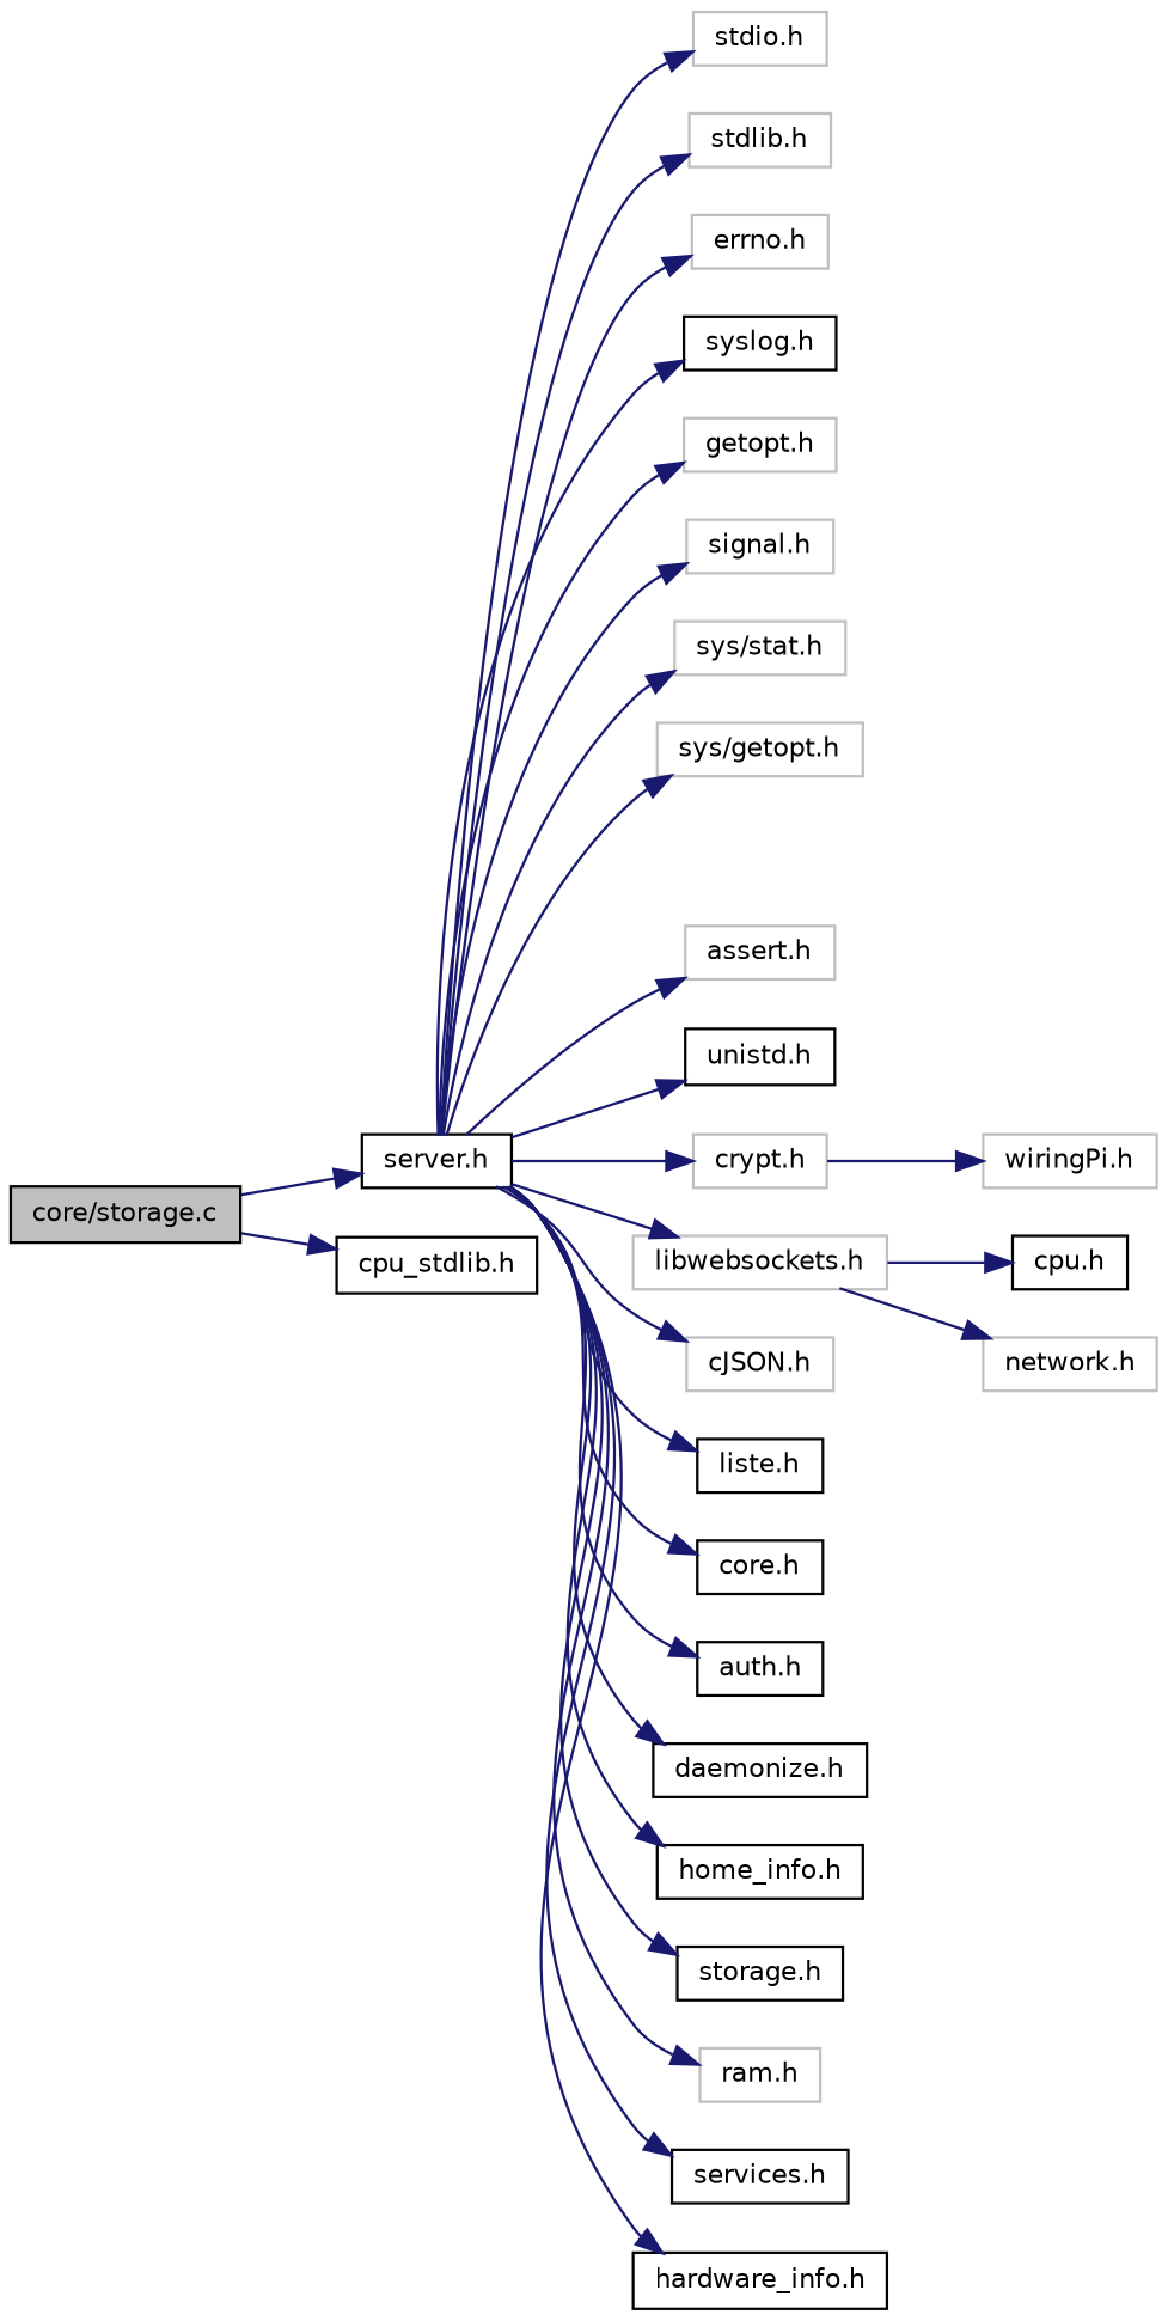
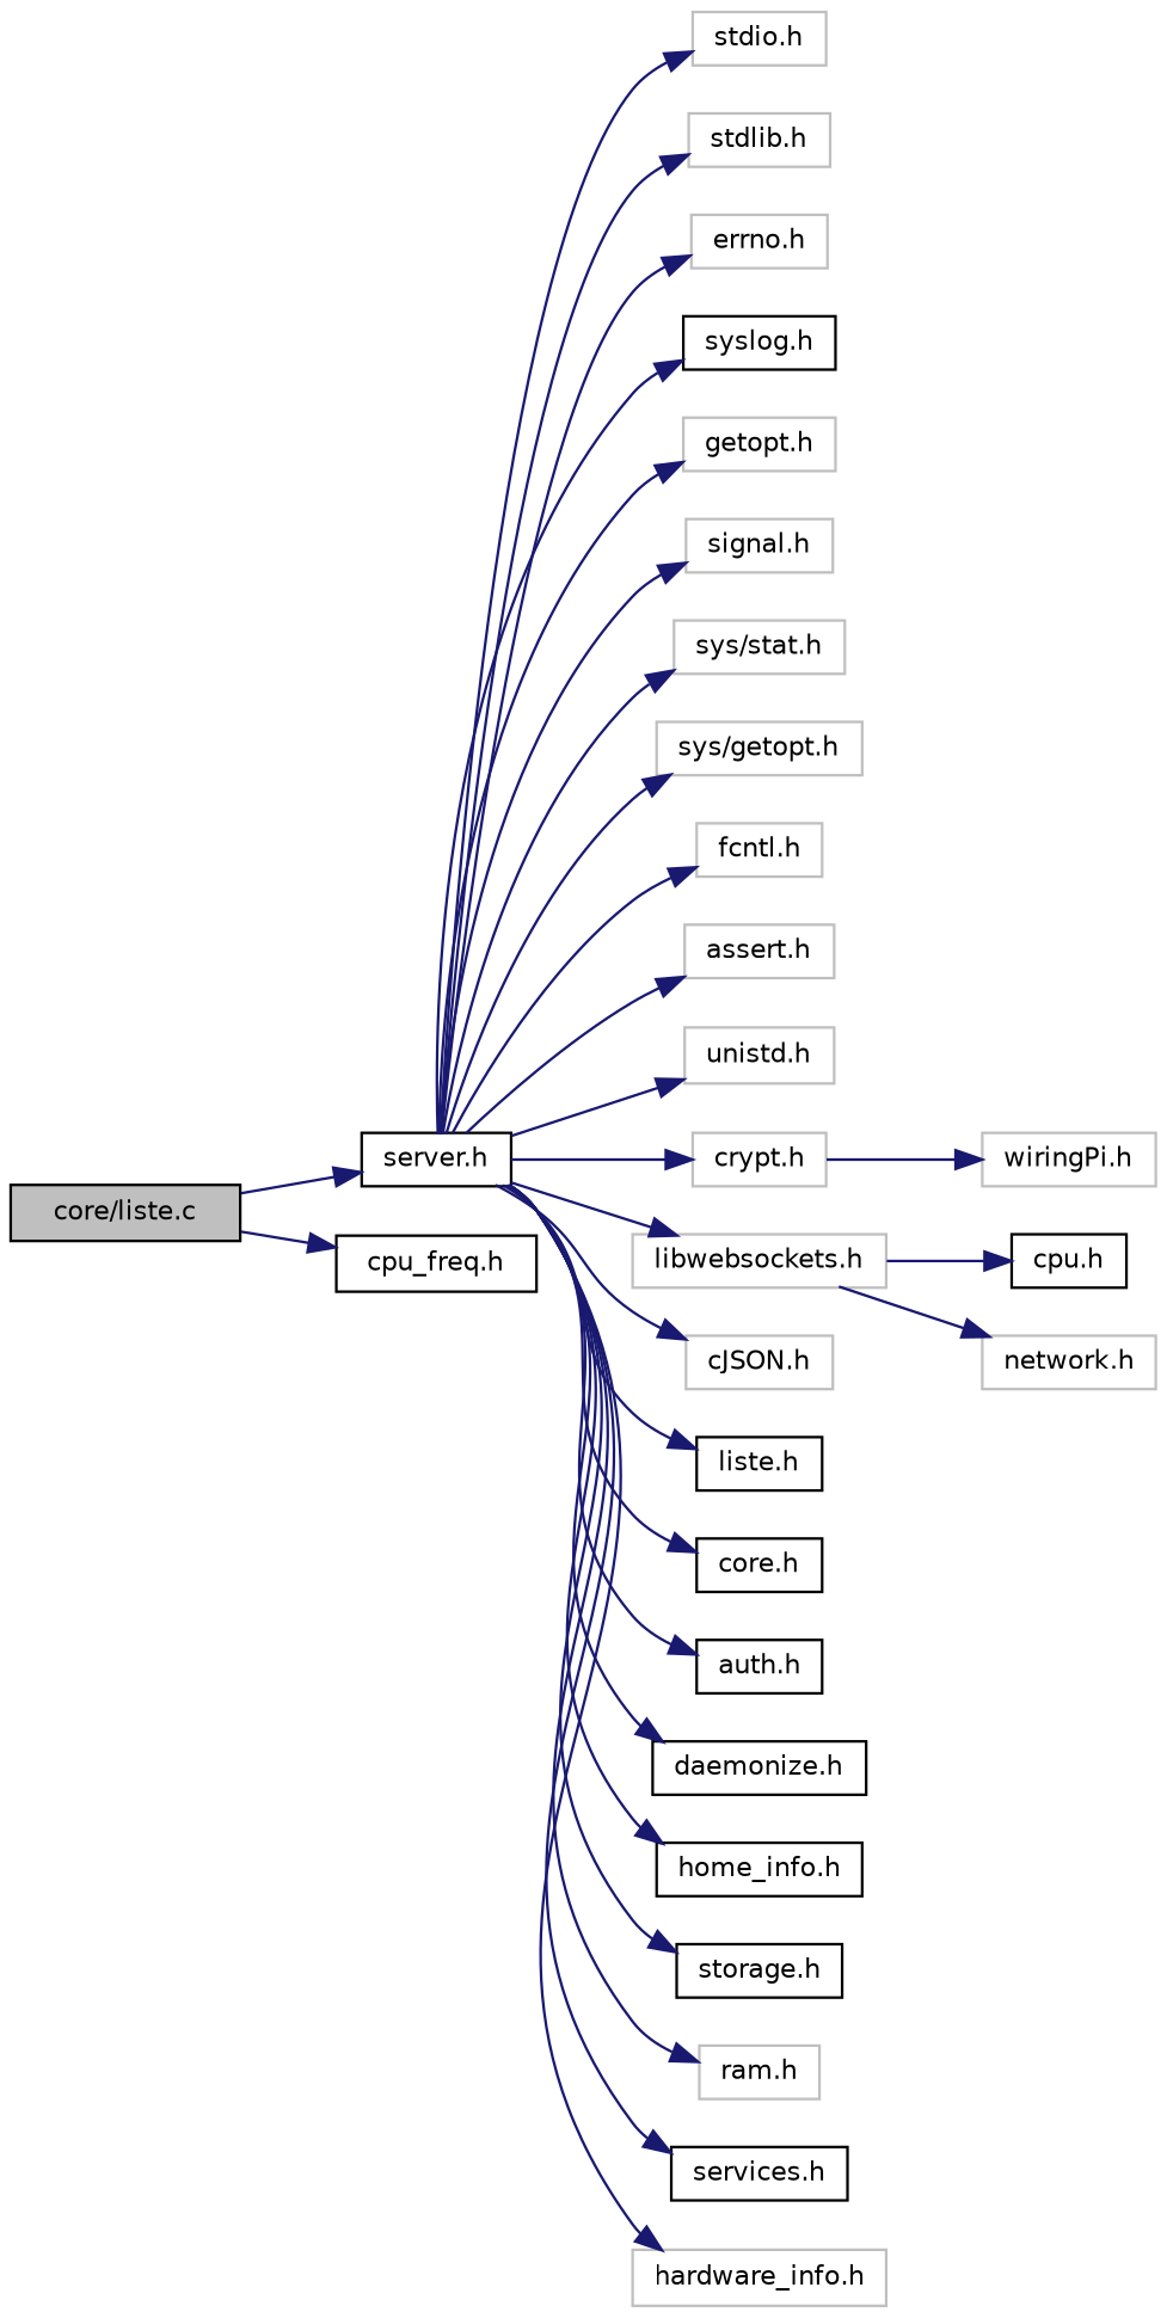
  digraph {
    rankdir=LR
    node [color=grey75 fillcolor=white fontname=Helvetica fontsize=10 shape=record style=filled]
    edge [color=midnightblue fontname=Helvetica fontsize=10 labelfontname=Helvetica labelfontsize=10 style=solid]
-   n1 [color=black fillcolor=grey75 fontcolor=black height=0.2 label="core/storage.c" width=0.4]
+   n1 [color=black fillcolor=grey75 fontcolor=black height=0.2 label="core/liste.c" width=0.4]
    n2 [color=black height=0.2 label="server.h" width=0.4]
-   n3 [color=black height=0.2 label="cpu_stdlib.h" width=0.4]
+   n3 [color=black height=0.2 label="cpu_freq.h" width=0.4]
    n4 [height=0.2 label="stdio.h" width=0.4]
    n5 [height=0.2 label="stdlib.h" width=0.4]
    n6 [height=0.2 label="errno.h" width=0.4]
    n7 [color=black height=0.2 label="syslog.h" width=0.4]
    n8 [height=0.2 label="getopt.h" width=0.4]
    n9 [height=0.2 label="signal.h" width=0.4]
    n10 [height=0.2 label="sys/stat.h" width=0.4]
    n11 [height=0.2 label="sys/getopt.h" width=0.4]
+   n12 [height=0.2 label="fcntl.h" width=0.4]
    n13 [height=0.2 label="assert.h" width=0.4]
-   n14 [color=black height=0.2 label="unistd.h" width=0.4]
+   n14 [height=0.2 label="unistd.h" width=0.4]
    n15 [height=0.2 label="crypt.h" width=0.4]
    n16 [height=0.2 label="libwebsockets.h" width=0.4]
    n17 [height=0.2 label="cJSON.h" width=0.4]
    n18 [color=black height=0.2 label="liste.h" width=0.4]
    n19 [color=black height=0.2 label="core.h" width=0.4]
    n20 [color=black height=0.2 label="auth.h" width=0.4]
    n21 [color=black height=0.2 label="daemonize.h" width=0.4]
    n22 [color=black height=0.2 label="home_info.h" width=0.4]
    n23 [color=black height=0.2 label="storage.h" width=0.4]
    n24 [height=0.2 label="ram.h" width=0.4]
    n25 [color=black height=0.2 label="services.h" width=0.4]
-   n26 [color=black height=0.2 label="hardware_info.h" width=0.4]
+   n26 [height=0.2 label="hardware_info.h" width=0.4]
    n27 [height=0.2 label="wiringPi.h" width=0.4]
    n28 [color=black height=0.2 label="cpu.h" width=0.4]
    n29 [height=0.2 label="network.h" width=0.4]
    n1 -> n2
    n1 -> n3
    n2 -> n4
    n2 -> n5
    n2 -> n6
    n2 -> n7
    n2 -> n8
    n2 -> n9
    n2 -> n10
    n2 -> n11
+   n2 -> n12
    n2 -> n13
    n2 -> n14
    n2 -> n15
    n2 -> n16
    n2 -> n17
    n2 -> n18
    n2 -> n19
    n2 -> n20
    n2 -> n21
    n2 -> n22
    n2 -> n23
    n2 -> n24
    n2 -> n25
    n2 -> n26
    n15 -> n27
    n16 -> n28
    n16 -> n29
  }
